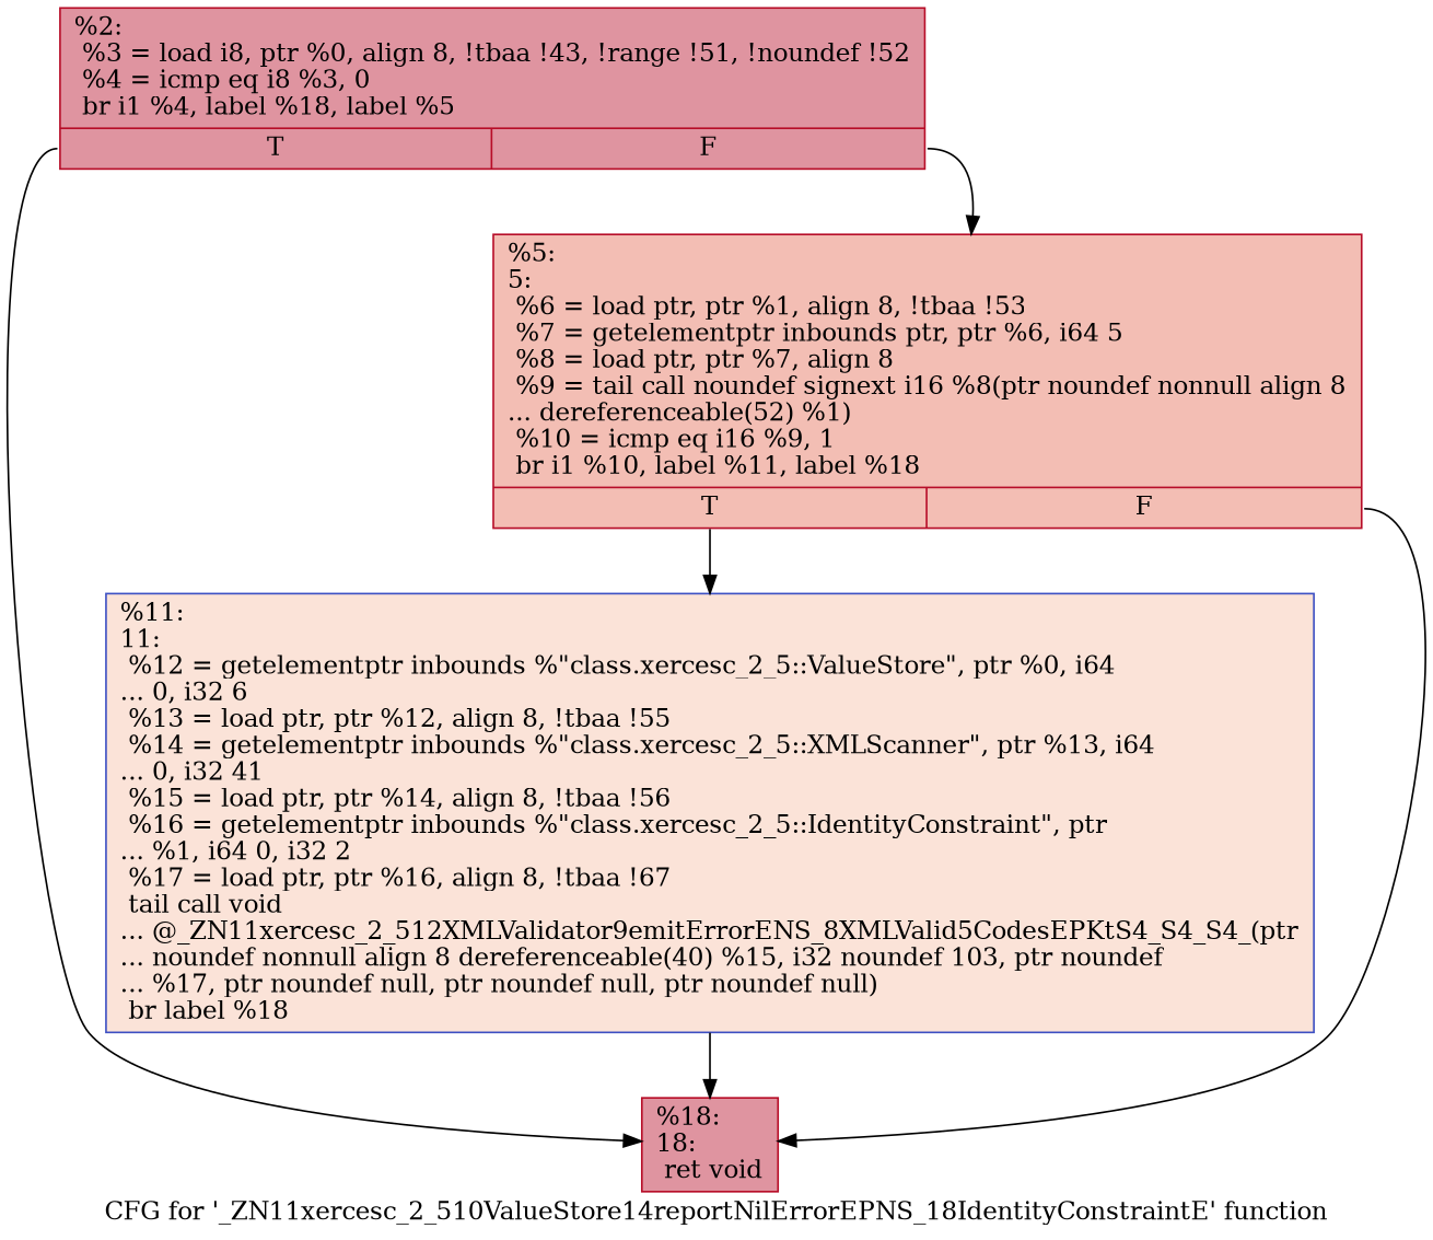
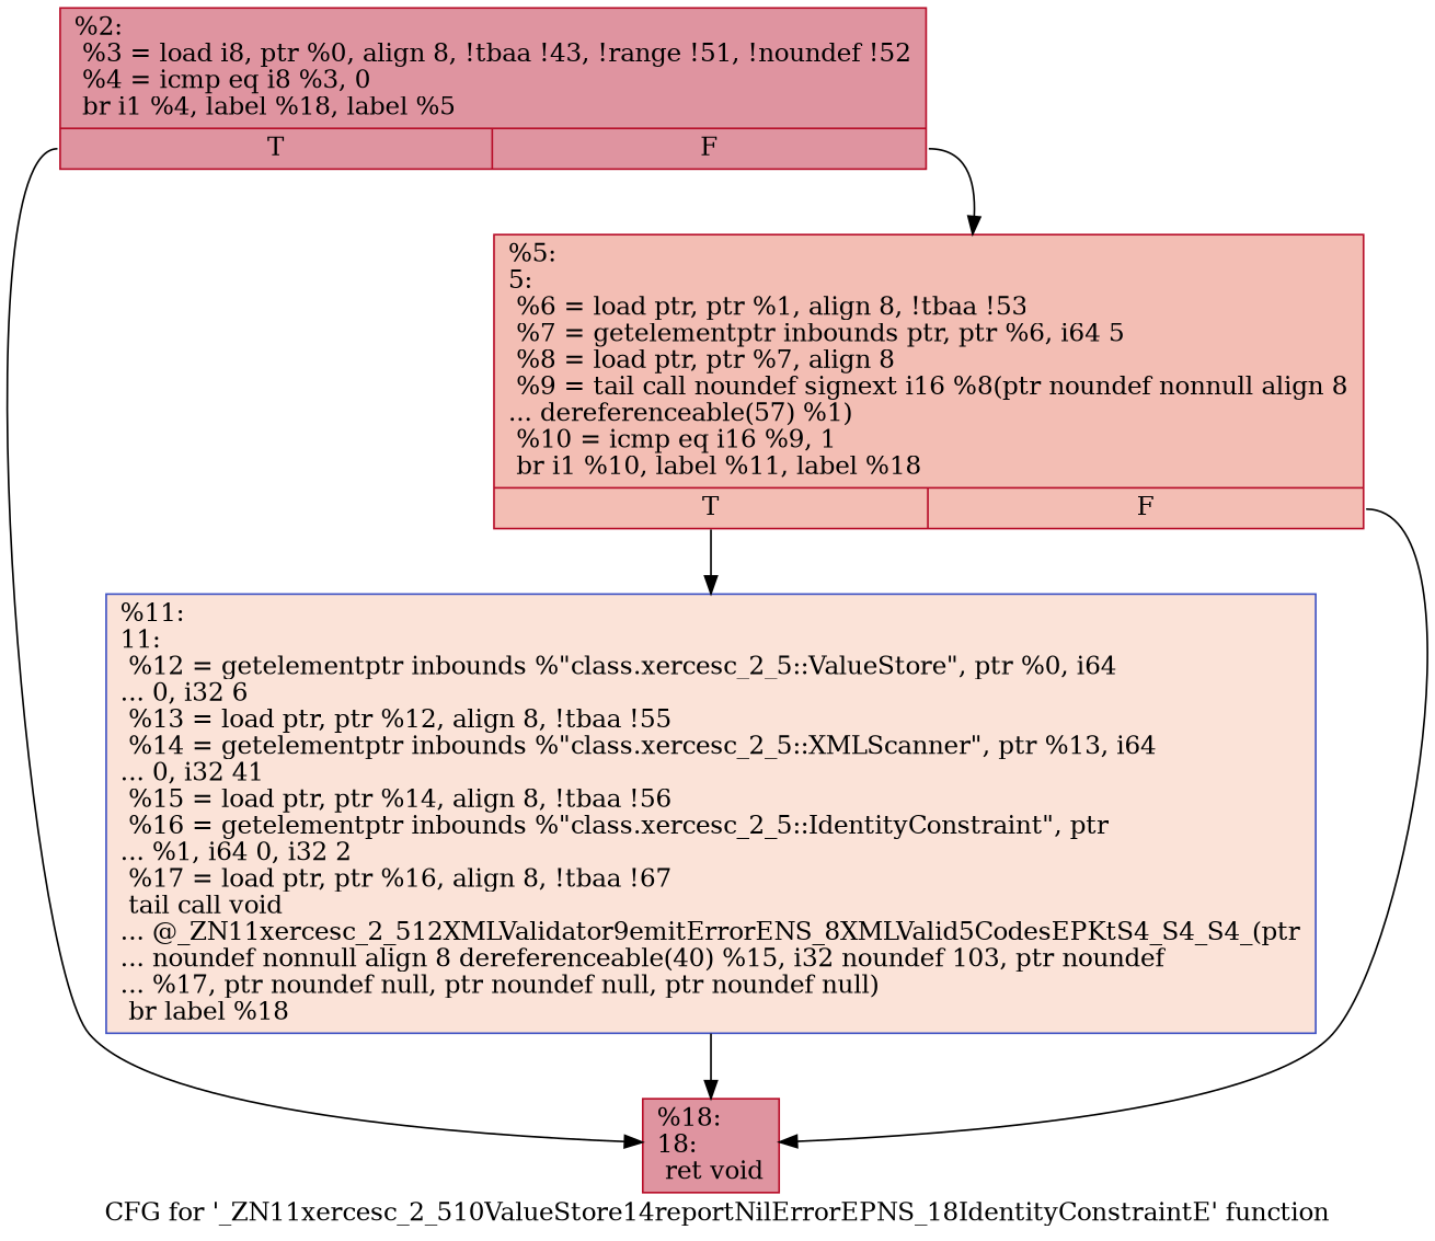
  digraph {
    label="CFG for '_ZN11xercesc_2_510ValueStore14reportNilErrorEPNS_18IdentityConstraintE' function"
    node [color="#b70d28ff" fillcolor="#b70d2870" shape=record style=filled]
    edge [tailport=s0]
    n1 [label="{%2:\l  %3 = load i8, ptr %0, align 8, !tbaa !43, !range !51, !noundef !52\l  %4 = icmp eq i8 %3, 0\l  br i1 %4, label %18, label %5\l|{<s0>T|<s1>F}}"]
    n2 [label="{%18:\l18:                                               \l  ret void\l}"]
-   n3 [fillcolor="#e36c5570" label="{%5:\l5:                                                \l  %6 = load ptr, ptr %1, align 8, !tbaa !53\l  %7 = getelementptr inbounds ptr, ptr %6, i64 5\l  %8 = load ptr, ptr %7, align 8\l  %9 = tail call noundef signext i16 %8(ptr noundef nonnull align 8\l... dereferenceable(52) %1)\l  %10 = icmp eq i16 %9, 1\l  br i1 %10, label %11, label %18\l|{<s0>T|<s1>F}}"]
+   n3 [fillcolor="#e36c5570" label="{%5:\l5:                                                \l  %6 = load ptr, ptr %1, align 8, !tbaa !53\l  %7 = getelementptr inbounds ptr, ptr %6, i64 5\l  %8 = load ptr, ptr %7, align 8\l  %9 = tail call noundef signext i16 %8(ptr noundef nonnull align 8\l... dereferenceable(57) %1)\l  %10 = icmp eq i16 %9, 1\l  br i1 %10, label %11, label %18\l|{<s0>T|<s1>F}}"]
    n4 [color="#3d50c3ff" fillcolor="#f6bfa670" label="{%11:\l11:                                               \l  %12 = getelementptr inbounds %\"class.xercesc_2_5::ValueStore\", ptr %0, i64\l... 0, i32 6\l  %13 = load ptr, ptr %12, align 8, !tbaa !55\l  %14 = getelementptr inbounds %\"class.xercesc_2_5::XMLScanner\", ptr %13, i64\l... 0, i32 41\l  %15 = load ptr, ptr %14, align 8, !tbaa !56\l  %16 = getelementptr inbounds %\"class.xercesc_2_5::IdentityConstraint\", ptr\l... %1, i64 0, i32 2\l  %17 = load ptr, ptr %16, align 8, !tbaa !67\l  tail call void\l... @_ZN11xercesc_2_512XMLValidator9emitErrorENS_8XMLValid5CodesEPKtS4_S4_S4_(ptr\l... noundef nonnull align 8 dereferenceable(40) %15, i32 noundef 103, ptr noundef\l... %17, ptr noundef null, ptr noundef null, ptr noundef null)\l  br label %18\l}"]
    n1 -> n2
    n1 -> n3 [tailport=s1]
    n3 -> n2 [tailport=s1]
    n3 -> n4
    n4 -> n2 [tailport=""]
  }
